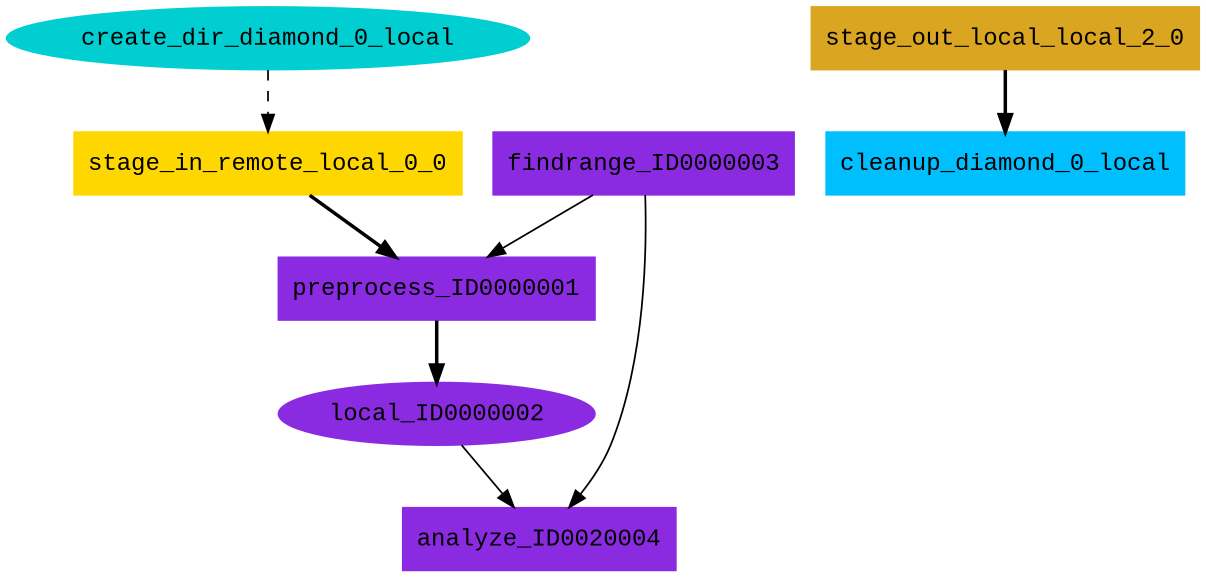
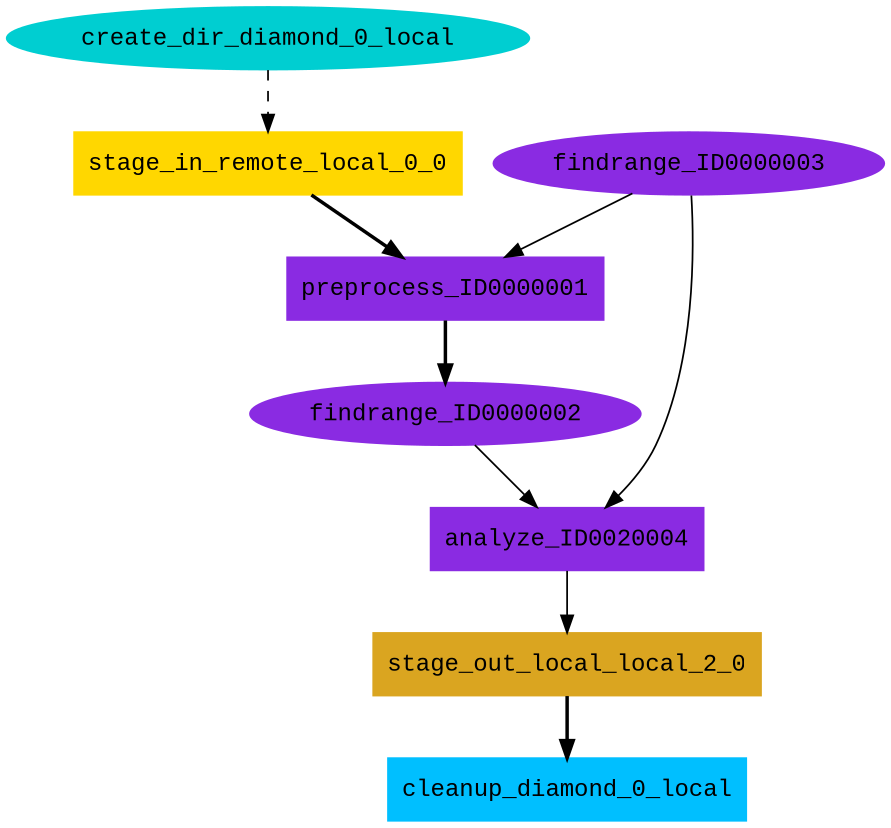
  digraph {
    fontname="Liberation Mono"
    node [color=blueviolet fontname="Liberation Mono" shape=box style=filled]
    edge [arrowhead=normal arrowsize=1.0 fontname="Liberation Mono" style=solid]
    n1 [color=gold label=stage_in_remote_local_0_0]
    n2 [label=preprocess_ID0000001]
-   n3 [label=local_ID0000002 shape=ellipse]
-   n4 [label=findrange_ID0000003]
+   n3 [label=findrange_ID0000002 shape=ellipse]
+   n4 [label=findrange_ID0000003 shape=ellipse]
    n5 [label=analyze_ID0020004]
    n6 [color=goldenrod label=stage_out_local_local_2_0]
    n7 [color=deepskyblue label=cleanup_diamond_0_local]
    n8 [color=darkturquoise label=create_dir_diamond_0_local shape=ellipse]
    n1 -> n2 [style=bold]
    n2 -> n3 [style=bold]
    n3 -> n5
    n4 -> n2
    n4 -> n5
+   n5 -> n6
    n6 -> n7 [style=bold]
    n8 -> n1 [style=dashed]
  }
